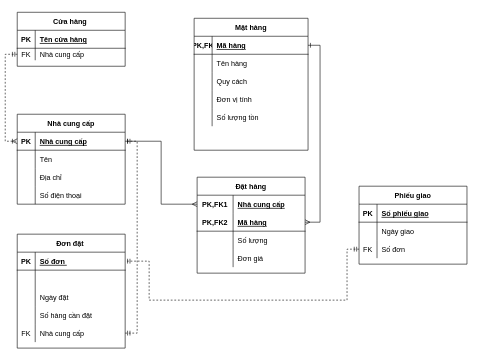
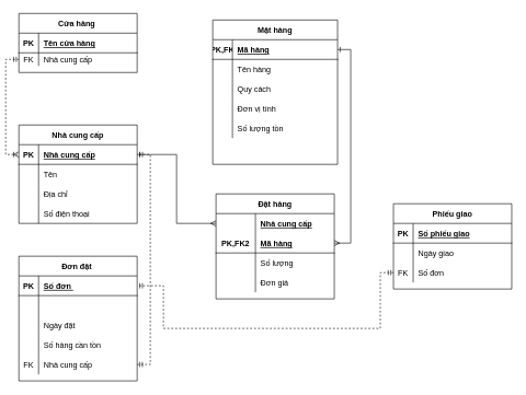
  <mxCell id="0" />
  <mxCell id="1" parent="0" />
  <mxCell id="2" value="Cửa hàng " style="shape=table;startSize=30;container=1;collapsible=1;childLayout=tableLayout;fixedRows=1;rowLines=0;fontStyle=1;align=center;resizeLast=1;" vertex="1" parent="1"><mxGeometry x="20" y="20" width="180" height="90" as="geometry" /></mxCell>
  <mxCell id="3" value="" style="shape=partialRectangle;collapsible=0;dropTarget=0;pointerEvents=0;fillColor=none;top=0;left=0;bottom=1;right=0;points=[[0,0.5],[1,0.5]];portConstraint=eastwest;" vertex="1" parent="2"><mxGeometry y="30" width="180" height="30" as="geometry" /></mxCell>
  <mxCell id="4" value="PK" style="shape=partialRectangle;connectable=0;fillColor=none;top=0;left=0;bottom=0;right=0;fontStyle=1;overflow=hidden;" vertex="1" parent="3"><mxGeometry width="30" height="30" as="geometry" /></mxCell>
  <mxCell id="5" value="Tên cửa hàng" style="shape=partialRectangle;connectable=0;fillColor=none;top=0;left=0;bottom=0;right=0;align=left;spacingLeft=6;fontStyle=5;overflow=hidden;" vertex="1" parent="3"><mxGeometry x="30" width="150" height="30" as="geometry" /></mxCell>
  <mxCell id="6" value="" style="shape=partialRectangle;collapsible=0;dropTarget=0;pointerEvents=0;fillColor=none;top=0;left=0;bottom=0;right=0;points=[[0,0.5],[1,0.5]];portConstraint=eastwest;" vertex="1" parent="2"><mxGeometry y="60" width="180" height="20" as="geometry" /></mxCell>
  <mxCell id="7" value="FK" style="shape=partialRectangle;connectable=0;fillColor=none;top=0;left=0;bottom=0;right=0;editable=1;overflow=hidden;" vertex="1" parent="6"><mxGeometry width="30" height="20" as="geometry" /></mxCell>
  <mxCell id="8" value="Nhà cung cấp" style="shape=partialRectangle;connectable=0;fillColor=none;top=0;left=0;bottom=0;right=0;align=left;spacingLeft=6;overflow=hidden;" vertex="1" parent="6"><mxGeometry x="30" width="150" height="20" as="geometry" /></mxCell>
  <mxCell id="9" value="Nhà cung cấp" style="shape=table;startSize=30;container=1;collapsible=1;childLayout=tableLayout;fixedRows=1;rowLines=0;fontStyle=1;align=center;resizeLast=1;" vertex="1" parent="1"><mxGeometry x="20" y="190" width="180" height="150" as="geometry" /></mxCell>
  <mxCell id="10" value="" style="shape=partialRectangle;collapsible=0;dropTarget=0;pointerEvents=0;fillColor=none;top=0;left=0;bottom=1;right=0;points=[[0,0.5],[1,0.5]];portConstraint=eastwest;" vertex="1" parent="9"><mxGeometry y="30" width="180" height="30" as="geometry" /></mxCell>
  <mxCell id="11" value="PK" style="shape=partialRectangle;connectable=0;fillColor=none;top=0;left=0;bottom=0;right=0;fontStyle=1;overflow=hidden;" vertex="1" parent="10"><mxGeometry width="30" height="30" as="geometry" /></mxCell>
  <mxCell id="12" value="Nhà cung cấp" style="shape=partialRectangle;connectable=0;fillColor=none;top=0;left=0;bottom=0;right=0;align=left;spacingLeft=6;fontStyle=5;overflow=hidden;" vertex="1" parent="10"><mxGeometry x="30" width="150" height="30" as="geometry" /></mxCell>
  <mxCell id="13" value="" style="shape=partialRectangle;collapsible=0;dropTarget=0;pointerEvents=0;fillColor=none;top=0;left=0;bottom=0;right=0;points=[[0,0.5],[1,0.5]];portConstraint=eastwest;" vertex="1" parent="9"><mxGeometry y="60" width="180" height="30" as="geometry" /></mxCell>
  <mxCell id="14" value="" style="shape=partialRectangle;connectable=0;fillColor=none;top=0;left=0;bottom=0;right=0;editable=1;overflow=hidden;" vertex="1" parent="13"><mxGeometry width="30" height="30" as="geometry" /></mxCell>
  <mxCell id="15" value="Tên " style="shape=partialRectangle;connectable=0;fillColor=none;top=0;left=0;bottom=0;right=0;align=left;spacingLeft=6;overflow=hidden;" vertex="1" parent="13"><mxGeometry x="30" width="150" height="30" as="geometry" /></mxCell>
  <mxCell id="16" value="" style="shape=partialRectangle;collapsible=0;dropTarget=0;pointerEvents=0;fillColor=none;top=0;left=0;bottom=0;right=0;points=[[0,0.5],[1,0.5]];portConstraint=eastwest;" vertex="1" parent="9"><mxGeometry y="90" width="180" height="30" as="geometry" /></mxCell>
  <mxCell id="17" value="" style="shape=partialRectangle;connectable=0;fillColor=none;top=0;left=0;bottom=0;right=0;editable=1;overflow=hidden;" vertex="1" parent="16"><mxGeometry width="30" height="30" as="geometry" /></mxCell>
  <mxCell id="18" value="Địa chỉ" style="shape=partialRectangle;connectable=0;fillColor=none;top=0;left=0;bottom=0;right=0;align=left;spacingLeft=6;overflow=hidden;" vertex="1" parent="16"><mxGeometry x="30" width="150" height="30" as="geometry" /></mxCell>
  <mxCell id="19" value="" style="shape=partialRectangle;collapsible=0;dropTarget=0;pointerEvents=0;fillColor=none;top=0;left=0;bottom=0;right=0;points=[[0,0.5],[1,0.5]];portConstraint=eastwest;" vertex="1" parent="9"><mxGeometry y="120" width="180" height="30" as="geometry" /></mxCell>
  <mxCell id="20" value="" style="shape=partialRectangle;connectable=0;fillColor=none;top=0;left=0;bottom=0;right=0;fontStyle=0;overflow=hidden;" vertex="1" parent="19"><mxGeometry width="30" height="30" as="geometry" /></mxCell>
  <mxCell id="21" value="Số điện thoại" style="shape=partialRectangle;connectable=0;fillColor=none;top=0;left=0;bottom=0;right=0;align=left;spacingLeft=6;fontStyle=0;overflow=hidden;" vertex="1" parent="19"><mxGeometry x="30" width="150" height="30" as="geometry" /></mxCell>
  <mxCell id="22" value="Mặt hàng" style="shape=table;startSize=30;container=1;collapsible=1;childLayout=tableLayout;fixedRows=1;rowLines=0;fontStyle=1;align=center;resizeLast=1;" vertex="1" parent="1"><mxGeometry x="315" y="30" width="190" height="220" as="geometry" /></mxCell>
  <mxCell id="23" value="" style="shape=partialRectangle;collapsible=0;dropTarget=0;pointerEvents=0;fillColor=none;top=0;left=0;bottom=1;right=0;points=[[0,0.5],[1,0.5]];portConstraint=eastwest;" vertex="1" parent="22"><mxGeometry y="30" width="190" height="30" as="geometry" /></mxCell>
  <mxCell id="24" value="PK,FK" style="shape=partialRectangle;connectable=0;fillColor=none;top=0;left=0;bottom=0;right=0;fontStyle=1;overflow=hidden;" vertex="1" parent="23"><mxGeometry width="30" height="30" as="geometry" /></mxCell>
  <mxCell id="25" value="Mã hàng" style="shape=partialRectangle;connectable=0;fillColor=none;top=0;left=0;bottom=0;right=0;align=left;spacingLeft=6;fontStyle=5;overflow=hidden;" vertex="1" parent="23"><mxGeometry x="30" width="160" height="30" as="geometry" /></mxCell>
  <mxCell id="26" value="" style="shape=partialRectangle;collapsible=0;dropTarget=0;pointerEvents=0;fillColor=none;top=0;left=0;bottom=0;right=0;points=[[0,0.5],[1,0.5]];portConstraint=eastwest;" vertex="1" parent="22"><mxGeometry y="60" width="190" height="30" as="geometry" /></mxCell>
  <mxCell id="27" value="" style="shape=partialRectangle;connectable=0;fillColor=none;top=0;left=0;bottom=0;right=0;editable=1;overflow=hidden;" vertex="1" parent="26"><mxGeometry width="30" height="30" as="geometry" /></mxCell>
  <mxCell id="28" value="Tên hàng" style="shape=partialRectangle;connectable=0;fillColor=none;top=0;left=0;bottom=0;right=0;align=left;spacingLeft=6;overflow=hidden;" vertex="1" parent="26"><mxGeometry x="30" width="160" height="30" as="geometry" /></mxCell>
  <mxCell id="29" value="" style="shape=partialRectangle;collapsible=0;dropTarget=0;pointerEvents=0;fillColor=none;top=0;left=0;bottom=0;right=0;points=[[0,0.5],[1,0.5]];portConstraint=eastwest;" vertex="1" parent="22"><mxGeometry y="90" width="190" height="30" as="geometry" /></mxCell>
  <mxCell id="30" value="" style="shape=partialRectangle;connectable=0;fillColor=none;top=0;left=0;bottom=0;right=0;editable=1;overflow=hidden;" vertex="1" parent="29"><mxGeometry width="30" height="30" as="geometry" /></mxCell>
  <mxCell id="31" value="Quy cách" style="shape=partialRectangle;connectable=0;fillColor=none;top=0;left=0;bottom=0;right=0;align=left;spacingLeft=6;overflow=hidden;" vertex="1" parent="29"><mxGeometry x="30" width="160" height="30" as="geometry" /></mxCell>
  <mxCell id="32" value="" style="shape=partialRectangle;collapsible=0;dropTarget=0;pointerEvents=0;fillColor=none;top=0;left=0;bottom=0;right=0;points=[[0,0.5],[1,0.5]];portConstraint=eastwest;" vertex="1" parent="22"><mxGeometry y="120" width="190" height="30" as="geometry" /></mxCell>
  <mxCell id="33" value="" style="shape=partialRectangle;connectable=0;fillColor=none;top=0;left=0;bottom=0;right=0;editable=1;overflow=hidden;" vertex="1" parent="32"><mxGeometry width="30" height="30" as="geometry" /></mxCell>
  <mxCell id="34" value="Đơn vị tính" style="shape=partialRectangle;connectable=0;fillColor=none;top=0;left=0;bottom=0;right=0;align=left;spacingLeft=6;overflow=hidden;" vertex="1" parent="32"><mxGeometry x="30" width="160" height="30" as="geometry" /></mxCell>
  <mxCell id="35" value="" style="shape=partialRectangle;collapsible=0;dropTarget=0;pointerEvents=0;fillColor=none;top=0;left=0;bottom=0;right=0;points=[[0,0.5],[1,0.5]];portConstraint=eastwest;" vertex="1" parent="22"><mxGeometry y="150" width="190" height="30" as="geometry" /></mxCell>
  <mxCell id="36" value="" style="shape=partialRectangle;connectable=0;fillColor=none;top=0;left=0;bottom=0;right=0;fontStyle=0;overflow=hidden;" vertex="1" parent="35"><mxGeometry width="30" height="30" as="geometry" /></mxCell>
  <mxCell id="37" value="Số lượng tồn" style="shape=partialRectangle;connectable=0;fillColor=none;top=0;left=0;bottom=0;right=0;align=left;spacingLeft=6;fontStyle=0;overflow=hidden;" vertex="1" parent="35"><mxGeometry x="30" width="160" height="30" as="geometry" /></mxCell>
  <mxCell id="38" value="Đơn đặt " style="shape=table;startSize=30;container=1;collapsible=1;childLayout=tableLayout;fixedRows=1;rowLines=0;fontStyle=1;align=center;resizeLast=1;" vertex="1" parent="1"><mxGeometry x="20" y="390" width="180" height="190" as="geometry" /></mxCell>
  <mxCell id="39" value="" style="shape=partialRectangle;collapsible=0;dropTarget=0;pointerEvents=0;fillColor=none;top=0;left=0;bottom=1;right=0;points=[[0,0.5],[1,0.5]];portConstraint=eastwest;" vertex="1" parent="38"><mxGeometry y="30" width="180" height="30" as="geometry" /></mxCell>
  <mxCell id="40" value="PK" style="shape=partialRectangle;connectable=0;fillColor=none;top=0;left=0;bottom=0;right=0;fontStyle=1;overflow=hidden;" vertex="1" parent="39"><mxGeometry width="30" height="30" as="geometry" /></mxCell>
  <mxCell id="41" value="Số đơn " style="shape=partialRectangle;connectable=0;fillColor=none;top=0;left=0;bottom=0;right=0;align=left;spacingLeft=6;fontStyle=5;overflow=hidden;" vertex="1" parent="39"><mxGeometry x="30" width="150" height="30" as="geometry" /></mxCell>
  <mxCell id="42" value="" style="shape=partialRectangle;collapsible=0;dropTarget=0;pointerEvents=0;fillColor=none;top=0;left=0;bottom=0;right=0;points=[[0,0.5],[1,0.5]];portConstraint=eastwest;" vertex="1" parent="38"><mxGeometry y="60" width="180" height="30" as="geometry" /></mxCell>
  <mxCell id="43" value="" style="shape=partialRectangle;connectable=0;fillColor=none;top=0;left=0;bottom=0;right=0;editable=1;overflow=hidden;" vertex="1" parent="42"><mxGeometry width="30" height="30" as="geometry" /></mxCell>
  <mxCell id="44" value="" style="shape=partialRectangle;collapsible=0;dropTarget=0;pointerEvents=0;fillColor=none;top=0;left=0;bottom=0;right=0;points=[[0,0.5],[1,0.5]];portConstraint=eastwest;" vertex="1" parent="38"><mxGeometry y="90" width="180" height="30" as="geometry" /></mxCell>
  <mxCell id="45" value="" style="shape=partialRectangle;connectable=0;fillColor=none;top=0;left=0;bottom=0;right=0;editable=1;overflow=hidden;" vertex="1" parent="44"><mxGeometry width="30" height="30" as="geometry" /></mxCell>
  <mxCell id="46" value="Ngày đặt" style="shape=partialRectangle;connectable=0;fillColor=none;top=0;left=0;bottom=0;right=0;align=left;spacingLeft=6;overflow=hidden;" vertex="1" parent="44"><mxGeometry x="30" width="150" height="30" as="geometry" /></mxCell>
  <mxCell id="47" value="" style="shape=partialRectangle;collapsible=0;dropTarget=0;pointerEvents=0;fillColor=none;top=0;left=0;bottom=0;right=0;points=[[0,0.5],[1,0.5]];portConstraint=eastwest;" vertex="1" parent="38"><mxGeometry y="120" width="180" height="30" as="geometry" /></mxCell>
  <mxCell id="48" value="" style="shape=partialRectangle;connectable=0;fillColor=none;top=0;left=0;bottom=0;right=0;editable=1;overflow=hidden;" vertex="1" parent="47"><mxGeometry width="30" height="30" as="geometry" /></mxCell>
- <mxCell id="49" value="Số hàng cần đặt " style="shape=partialRectangle;connectable=0;fillColor=none;top=0;left=0;bottom=0;right=0;align=left;spacingLeft=6;overflow=hidden;" vertex="1" parent="47"><mxGeometry x="30" width="150" height="30" as="geometry" /></mxCell>
+ <mxCell id="49" value="Số hàng cần tồn " style="shape=partialRectangle;connectable=0;fillColor=none;top=0;left=0;bottom=0;right=0;align=left;spacingLeft=6;overflow=hidden;" vertex="1" parent="47"><mxGeometry x="30" width="150" height="30" as="geometry" /></mxCell>
  <mxCell id="50" value="" style="shape=partialRectangle;collapsible=0;dropTarget=0;pointerEvents=0;fillColor=none;top=0;left=0;bottom=0;right=0;points=[[0,0.5],[1,0.5]];portConstraint=eastwest;" vertex="1" parent="38"><mxGeometry y="150" width="180" height="30" as="geometry" /></mxCell>
  <mxCell id="51" value="FK" style="shape=partialRectangle;connectable=0;fillColor=none;top=0;left=0;bottom=0;right=0;fontStyle=0;overflow=hidden;" vertex="1" parent="50"><mxGeometry width="30" height="30" as="geometry" /></mxCell>
  <mxCell id="52" value="Nhà cung cấp" style="shape=partialRectangle;connectable=0;fillColor=none;top=0;left=0;bottom=0;right=0;align=left;spacingLeft=6;fontStyle=0;overflow=hidden;" vertex="1" parent="50"><mxGeometry x="30" width="150" height="30" as="geometry" /></mxCell>
  <mxCell id="53" value="Phiếu giao" style="shape=table;startSize=30;container=1;collapsible=1;childLayout=tableLayout;fixedRows=1;rowLines=0;fontStyle=1;align=center;resizeLast=1;" vertex="1" parent="1"><mxGeometry x="590" y="310" width="180" height="130" as="geometry" /></mxCell>
  <mxCell id="54" value="" style="shape=partialRectangle;collapsible=0;dropTarget=0;pointerEvents=0;fillColor=none;top=0;left=0;bottom=1;right=0;points=[[0,0.5],[1,0.5]];portConstraint=eastwest;" vertex="1" parent="53"><mxGeometry y="30" width="180" height="30" as="geometry" /></mxCell>
  <mxCell id="55" value="PK" style="shape=partialRectangle;connectable=0;fillColor=none;top=0;left=0;bottom=0;right=0;fontStyle=1;overflow=hidden;" vertex="1" parent="54"><mxGeometry width="30" height="30" as="geometry" /></mxCell>
  <mxCell id="56" value="Số phiếu giao" style="shape=partialRectangle;connectable=0;fillColor=none;top=0;left=0;bottom=0;right=0;align=left;spacingLeft=6;fontStyle=5;overflow=hidden;" vertex="1" parent="54"><mxGeometry x="30" width="150" height="30" as="geometry" /></mxCell>
  <mxCell id="57" value="" style="shape=partialRectangle;collapsible=0;dropTarget=0;pointerEvents=0;fillColor=none;top=0;left=0;bottom=0;right=0;points=[[0,0.5],[1,0.5]];portConstraint=eastwest;" vertex="1" parent="53"><mxGeometry y="60" width="180" height="30" as="geometry" /></mxCell>
  <mxCell id="58" value="" style="shape=partialRectangle;connectable=0;fillColor=none;top=0;left=0;bottom=0;right=0;editable=1;overflow=hidden;" vertex="1" parent="57"><mxGeometry width="30" height="30" as="geometry" /></mxCell>
  <mxCell id="59" value="Ngày giao " style="shape=partialRectangle;connectable=0;fillColor=none;top=0;left=0;bottom=0;right=0;align=left;spacingLeft=6;overflow=hidden;" vertex="1" parent="57"><mxGeometry x="30" width="150" height="30" as="geometry" /></mxCell>
  <mxCell id="60" value="" style="shape=partialRectangle;collapsible=0;dropTarget=0;pointerEvents=0;fillColor=none;top=0;left=0;bottom=0;right=0;points=[[0,0.5],[1,0.5]];portConstraint=eastwest;" vertex="1" parent="53"><mxGeometry y="90" width="180" height="30" as="geometry" /></mxCell>
  <mxCell id="61" value="FK" style="shape=partialRectangle;connectable=0;fillColor=none;top=0;left=0;bottom=0;right=0;editable=1;overflow=hidden;" vertex="1" parent="60"><mxGeometry width="30" height="30" as="geometry" /></mxCell>
  <mxCell id="62" value="Số đơn " style="shape=partialRectangle;connectable=0;fillColor=none;top=0;left=0;bottom=0;right=0;align=left;spacingLeft=6;overflow=hidden;" vertex="1" parent="60"><mxGeometry x="30" width="150" height="30" as="geometry" /></mxCell>
  <mxCell id="63" value="Đặt hàng" style="shape=table;startSize=30;container=1;collapsible=1;childLayout=tableLayout;fixedRows=1;rowLines=0;fontStyle=1;align=center;resizeLast=1;" vertex="1" parent="1"><mxGeometry x="320" y="295" width="180" height="160" as="geometry" /></mxCell>
  <mxCell id="64" value="" style="shape=partialRectangle;collapsible=0;dropTarget=0;pointerEvents=0;fillColor=none;top=0;left=0;bottom=0;right=0;points=[[0,0.5],[1,0.5]];portConstraint=eastwest;" vertex="1" parent="63"><mxGeometry y="30" width="180" height="30" as="geometry" /></mxCell>
- <mxCell id="65" value="PK,FK1" style="shape=partialRectangle;connectable=0;fillColor=none;top=0;left=0;bottom=0;right=0;fontStyle=1;overflow=hidden;" vertex="1" parent="64"><mxGeometry width="60" height="30" as="geometry" /></mxCell>
  <mxCell id="66" value="Nhà cung cấp" style="shape=partialRectangle;connectable=0;fillColor=none;top=0;left=0;bottom=0;right=0;align=left;spacingLeft=6;fontStyle=5;overflow=hidden;" vertex="1" parent="64"><mxGeometry x="60" width="120" height="30" as="geometry" /></mxCell>
  <mxCell id="67" value="" style="shape=partialRectangle;collapsible=0;dropTarget=0;pointerEvents=0;fillColor=none;top=0;left=0;bottom=1;right=0;points=[[0,0.5],[1,0.5]];portConstraint=eastwest;" vertex="1" parent="63"><mxGeometry y="60" width="180" height="30" as="geometry" /></mxCell>
  <mxCell id="68" value="PK,FK2" style="shape=partialRectangle;connectable=0;fillColor=none;top=0;left=0;bottom=0;right=0;fontStyle=1;overflow=hidden;" vertex="1" parent="67"><mxGeometry width="60" height="30" as="geometry" /></mxCell>
  <mxCell id="69" value="Mã hàng" style="shape=partialRectangle;connectable=0;fillColor=none;top=0;left=0;bottom=0;right=0;align=left;spacingLeft=6;fontStyle=5;overflow=hidden;" vertex="1" parent="67"><mxGeometry x="60" width="120" height="30" as="geometry" /></mxCell>
  <mxCell id="70" value="" style="shape=partialRectangle;collapsible=0;dropTarget=0;pointerEvents=0;fillColor=none;top=0;left=0;bottom=0;right=0;points=[[0,0.5],[1,0.5]];portConstraint=eastwest;" vertex="1" parent="63"><mxGeometry y="90" width="180" height="30" as="geometry" /></mxCell>
  <mxCell id="71" value="" style="shape=partialRectangle;connectable=0;fillColor=none;top=0;left=0;bottom=0;right=0;editable=1;overflow=hidden;" vertex="1" parent="70"><mxGeometry width="60" height="30" as="geometry" /></mxCell>
  <mxCell id="72" value="Số lượng " style="shape=partialRectangle;connectable=0;fillColor=none;top=0;left=0;bottom=0;right=0;align=left;spacingLeft=6;overflow=hidden;" vertex="1" parent="70"><mxGeometry x="60" width="120" height="30" as="geometry" /></mxCell>
  <mxCell id="73" value="" style="shape=partialRectangle;collapsible=0;dropTarget=0;pointerEvents=0;fillColor=none;top=0;left=0;bottom=0;right=0;points=[[0,0.5],[1,0.5]];portConstraint=eastwest;" vertex="1" parent="63"><mxGeometry y="120" width="180" height="30" as="geometry" /></mxCell>
  <mxCell id="74" value="" style="shape=partialRectangle;connectable=0;fillColor=none;top=0;left=0;bottom=0;right=0;editable=1;overflow=hidden;" vertex="1" parent="73"><mxGeometry width="60" height="30" as="geometry" /></mxCell>
  <mxCell id="75" value="Đơn giá" style="shape=partialRectangle;connectable=0;fillColor=none;top=0;left=0;bottom=0;right=0;align=left;spacingLeft=6;overflow=hidden;" vertex="1" parent="73"><mxGeometry x="60" width="120" height="30" as="geometry" /></mxCell>
  <mxCell id="76" style="edgeStyle=orthogonalEdgeStyle;rounded=0;orthogonalLoop=1;jettySize=auto;html=1;entryX=0;entryY=0.5;entryDx=0;entryDy=0;dashed=1;startArrow=ERmandOne;startFill=0;endArrow=ERoneToMany;endFill=0;" edge="1" parent="1" source="6" target="10"><mxGeometry relative="1" as="geometry" /></mxCell>
  <mxCell id="77" style="edgeStyle=orthogonalEdgeStyle;rounded=0;orthogonalLoop=1;jettySize=auto;html=1;entryX=0;entryY=0.5;entryDx=0;entryDy=0;startArrow=ERone;startFill=0;endArrow=ERmany;endFill=0;" edge="1" parent="1" source="10" target="64"><mxGeometry relative="1" as="geometry" /></mxCell>
  <mxCell id="78" style="edgeStyle=orthogonalEdgeStyle;rounded=0;orthogonalLoop=1;jettySize=auto;html=1;startArrow=ERone;startFill=0;endArrow=ERmany;endFill=0;" edge="1" parent="1" source="23" target="67"><mxGeometry relative="1" as="geometry"><Array as="points"><mxPoint x="525" y="75" /><mxPoint x="525" y="370" /></Array></mxGeometry></mxCell>
  <mxCell id="79" style="edgeStyle=orthogonalEdgeStyle;rounded=0;orthogonalLoop=1;jettySize=auto;html=1;entryX=1;entryY=0.5;entryDx=0;entryDy=0;startArrow=ERmandOne;startFill=0;endArrow=ERmandOne;endFill=0;dashed=1;" edge="1" parent="1" source="60" target="39"><mxGeometry relative="1" as="geometry"><Array as="points"><mxPoint x="570" y="415" /><mxPoint x="570" y="500" /><mxPoint x="240" y="500" /><mxPoint x="240" y="435" /></Array></mxGeometry></mxCell>
  <mxCell id="80" style="edgeStyle=orthogonalEdgeStyle;rounded=0;orthogonalLoop=1;jettySize=auto;html=1;dashed=1;startArrow=ERmandOne;startFill=0;endArrow=ERmandOne;endFill=0;" edge="1" parent="1" source="50" target="10"><mxGeometry relative="1" as="geometry"><Array as="points"><mxPoint x="220" y="555" /><mxPoint x="220" y="235" /></Array></mxGeometry></mxCell>
